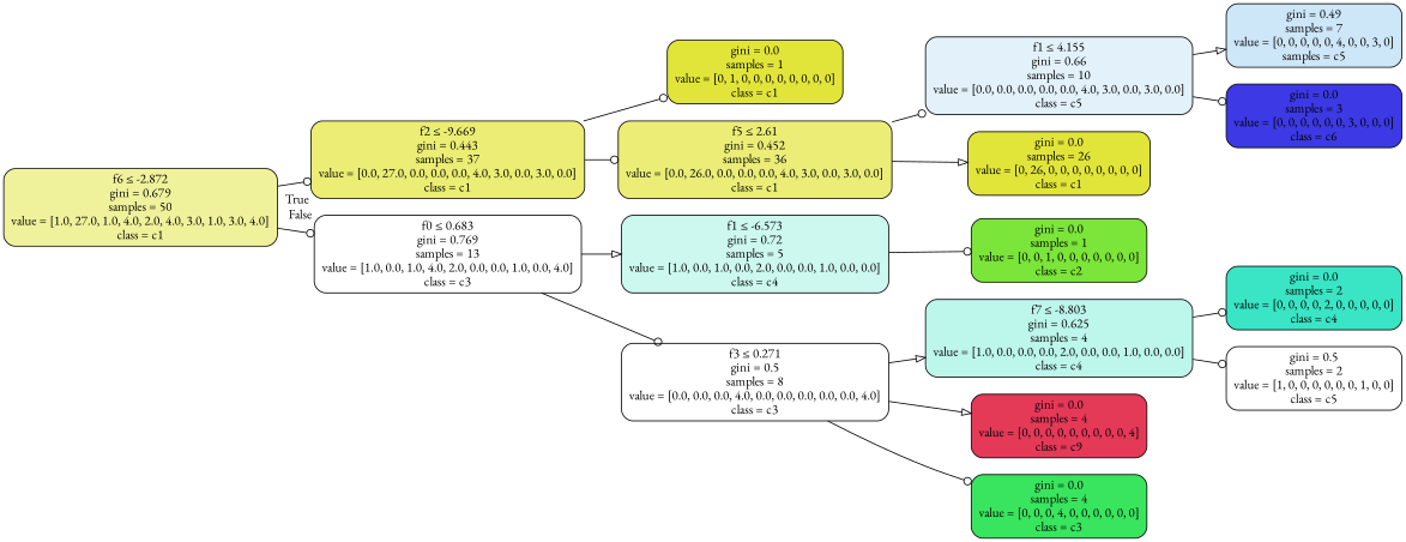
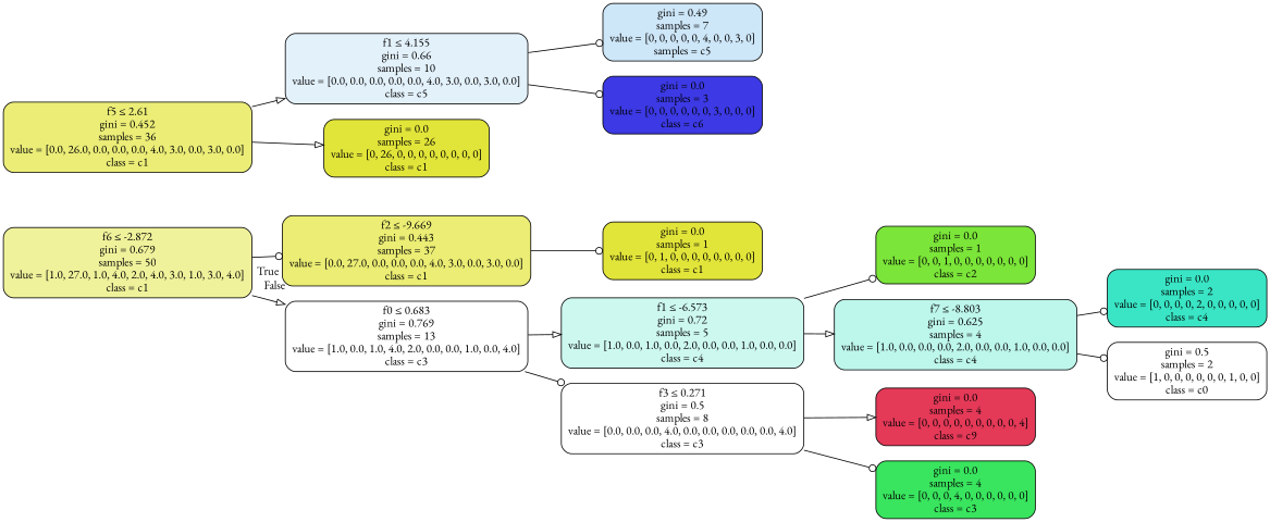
  digraph {
    fontname="EB Garamond"
    rankdir=LR
    node [color=black fillcolor="#39e55e00" fontname="EB Garamond" shape=box style="filled, rounded"]
    edge [arrowhead=odot fontname="EB Garamond"]
    n1 [fillcolor="#e2e53980" label=<f6 &le; -2.872<br/>gini = 0.679<br/>samples = 50<br/>value = [1.0, 27.0, 1.0, 4.0, 2.0, 4.0, 3.0, 1.0, 3.0, 4.0]<br/>class = c1>]
    n2 [fillcolor="#e2e539b2" label=<f2 &le; -9.669<br/>gini = 0.443<br/>samples = 37<br/>value = [0.0, 27.0, 0.0, 0.0, 0.0, 4.0, 3.0, 0.0, 3.0, 0.0]<br/>class = c1>]
    n3 [label=<f0 &le; 0.683<br/>gini = 0.769<br/>samples = 13<br/>value = [1.0, 0.0, 1.0, 4.0, 2.0, 0.0, 0.0, 1.0, 0.0, 4.0]<br/>class = c3>]
    n4 [fillcolor="#e2e539ff" label=<gini = 0.0<br/>samples = 1<br/>value = [0, 1, 0, 0, 0, 0, 0, 0, 0, 0]<br/>class = c1>]
    n5 [fillcolor="#e2e539af" label=<f5 &le; 2.61<br/>gini = 0.452<br/>samples = 36<br/>value = [0.0, 26.0, 0.0, 0.0, 0.0, 4.0, 3.0, 0.0, 3.0, 0.0]<br/>class = c1>]
    n6 [fillcolor="#39e5c540" label=<f1 &le; -6.573<br/>gini = 0.72<br/>samples = 5<br/>value = [1.0, 0.0, 1.0, 0.0, 2.0, 0.0, 0.0, 1.0, 0.0, 0.0]<br/>class = c4>]
    n7 [label=<f3 &le; 0.271<br/>gini = 0.5<br/>samples = 8<br/>value = [0.0, 0.0, 0.0, 4.0, 0.0, 0.0, 0.0, 0.0, 0.0, 4.0]<br/>class = c3>]
    n8 [fillcolor="#399de524" label=<f1 &le; 4.155<br/>gini = 0.66<br/>samples = 10<br/>value = [0.0, 0.0, 0.0, 0.0, 0.0, 4.0, 3.0, 0.0, 3.0, 0.0]<br/>class = c5>]
    n9 [fillcolor="#e2e539ff" label=<gini = 0.0<br/>samples = 26<br/>value = [0, 26, 0, 0, 0, 0, 0, 0, 0, 0]<br/>class = c1>]
    n10 [fillcolor="#399de540" label=<gini = 0.49<br/>samples = 7<br/>value = [0, 0, 0, 0, 0, 4, 0, 0, 3, 0]<br/>samples = c5>]
    n11 [fillcolor="#3c39e5ff" label=<gini = 0.0<br/>samples = 3<br/>value = [0, 0, 0, 0, 0, 0, 3, 0, 0, 0]<br/>class = c6>]
    n12 [fillcolor="#7be539ff" label=<gini = 0.0<br/>samples = 1<br/>value = [0, 0, 1, 0, 0, 0, 0, 0, 0, 0]<br/>class = c2>]
    n13 [fillcolor="#39e5c555" label=<f7 &le; -8.803<br/>gini = 0.625<br/>samples = 4<br/>value = [1.0, 0.0, 0.0, 0.0, 2.0, 0.0, 0.0, 1.0, 0.0, 0.0]<br/>class = c4>]
    n14 [fillcolor="#e53958ff" label=<gini = 0.0<br/>samples = 4<br/>value = [0, 0, 0, 0, 0, 0, 0, 0, 0, 4]<br/>class = c9>]
    n15 [fillcolor="#39e55eff" label=<gini = 0.0<br/>samples = 4<br/>value = [0, 0, 0, 4, 0, 0, 0, 0, 0, 0]<br/>class = c3>]
    n16 [fillcolor="#39e5c5ff" label=<gini = 0.0<br/>samples = 2<br/>value = [0, 0, 0, 0, 2, 0, 0, 0, 0, 0]<br/>class = c4>]
-   n17 [fillcolor="#e5813900" label=<gini = 0.5<br/>samples = 2<br/>value = [1, 0, 0, 0, 0, 0, 0, 1, 0, 0]<br/>class = c5>]
+   n17 [fillcolor="#e5813900" label=<gini = 0.5<br/>samples = 2<br/>value = [1, 0, 0, 0, 0, 0, 0, 1, 0, 0]<br/>class = c0>]
    n1 -> n2 [headlabel=True labelangle=45 labeldistance=2.5]
-   n1 -> n3 [headlabel=False labelangle=-45 labeldistance=2.5]
+   n1 -> n3 [arrowhead=onormal headlabel=False labelangle=-45 labeldistance=2.5]
    n2 -> n4
-   n2 -> n5
    n3 -> n6 [arrowhead=onormal]
    n3 -> n7
-   n5 -> n8
+   n5 -> n8 [arrowhead=onormal]
    n5 -> n9 [arrowhead=onormal]
    n6 -> n12
-   n7 -> n13 [arrowhead=onormal]
+   n6 -> n13 [arrowhead=onormal]
    n7 -> n14 [arrowhead=onormal]
    n7 -> n15
-   n8 -> n10 [arrowhead=onormal]
+   n8 -> n10
    n8 -> n11
    n13 -> n16
    n13 -> n17
  }
